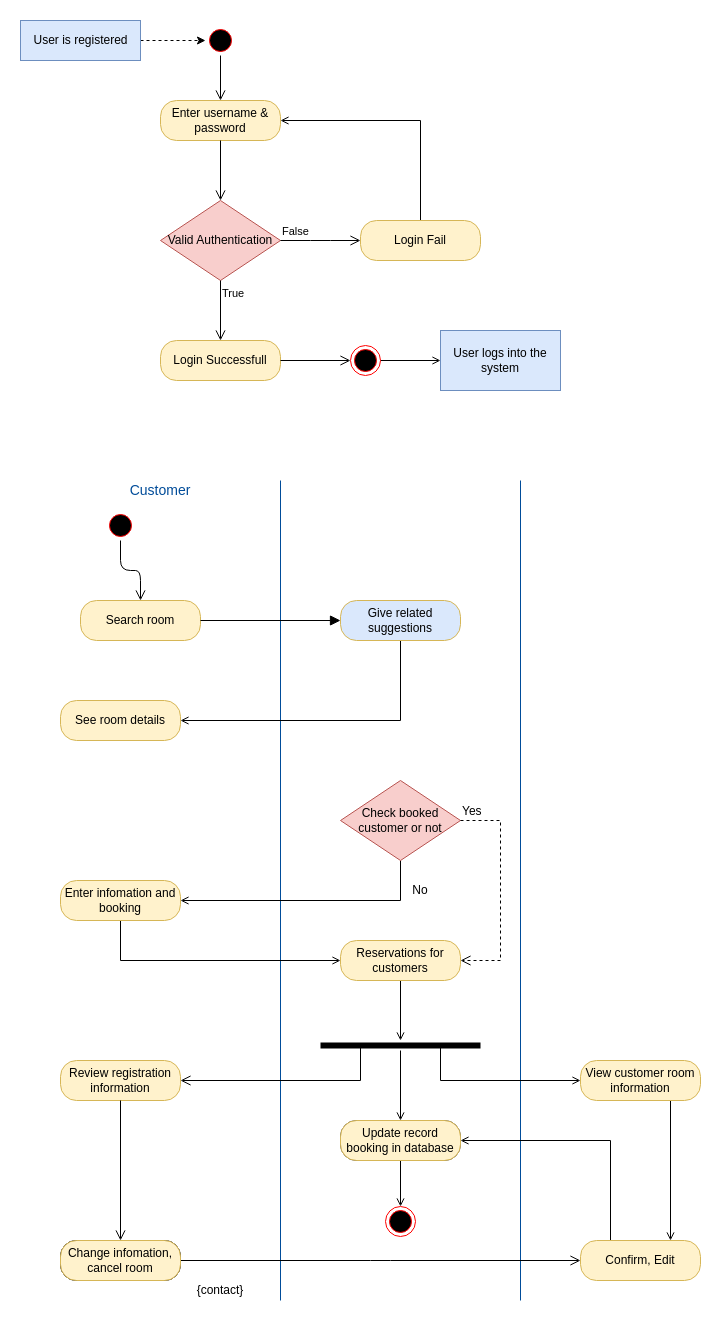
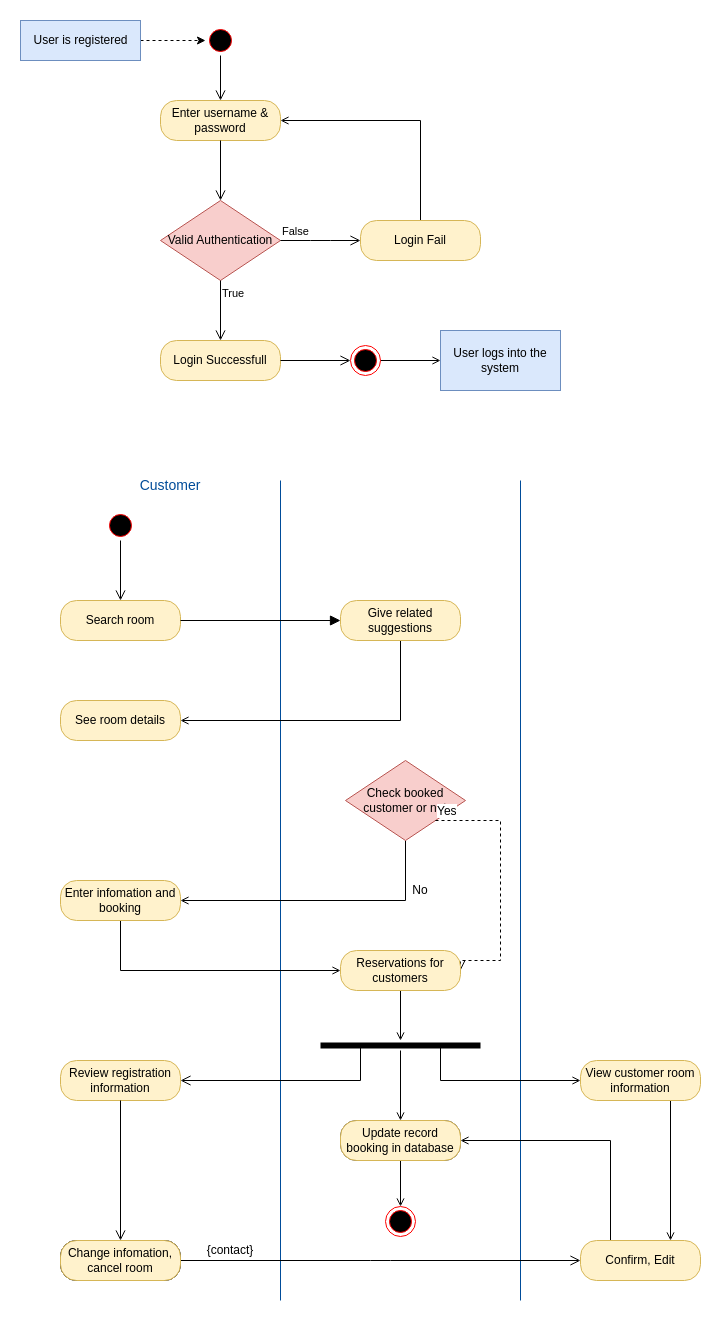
  <mxCell id="0" />
  <mxCell id="1" parent="0" />
  <mxCell id="2" value="" style="ellipse;html=1;shape=startState;fillColor=#000000;strokeColor=#ff0000;" vertex="1" parent="1"><mxGeometry x="205" y="25" width="30" height="30" as="geometry" /></mxCell>
  <mxCell id="3" value="" style="edgeStyle=orthogonalEdgeStyle;html=1;verticalAlign=bottom;endArrow=open;endSize=8;strokeColor=#000000;entryX=0.5;entryY=0;entryDx=0;entryDy=0;" edge="1" source="2" parent="1" target="4"><mxGeometry relative="1" as="geometry"><mxPoint x="220" y="110" as="targetPoint" /></mxGeometry></mxCell>
  <mxCell id="4" value="Enter username &amp;amp; password" style="rounded=1;whiteSpace=wrap;html=1;arcSize=40;fillColor=#fff2cc;strokeColor=#d6b656;" vertex="1" parent="1"><mxGeometry x="160" y="100" width="120" height="40" as="geometry" /></mxCell>
  <mxCell id="5" value="" style="edgeStyle=orthogonalEdgeStyle;html=1;verticalAlign=bottom;endArrow=open;endSize=8;strokeColor=#000000;entryX=0.5;entryY=0;entryDx=0;entryDy=0;" edge="1" source="4" parent="1" target="8"><mxGeometry relative="1" as="geometry"><mxPoint x="220" y="240" as="targetPoint" /></mxGeometry></mxCell>
  <mxCell id="6" style="edgeStyle=orthogonalEdgeStyle;rounded=0;orthogonalLoop=1;jettySize=auto;html=1;dashed=1;" edge="1" parent="1" source="7" target="2"><mxGeometry relative="1" as="geometry" /></mxCell>
  <mxCell id="7" value="User is registered" style="html=1;dashed=0;whitespace=wrap;fillColor=#dae8fc;strokeColor=#6c8ebf;" vertex="1" parent="1"><mxGeometry x="20" y="20" width="120" height="40" as="geometry" /></mxCell>
  <mxCell id="8" value="Valid Authentication" style="rhombus;whiteSpace=wrap;html=1;fillColor=#f8cecc;strokeColor=#b85450;" vertex="1" parent="1"><mxGeometry x="160" y="200" width="120" height="80" as="geometry" /></mxCell>
  <mxCell id="9" value="False" style="edgeStyle=orthogonalEdgeStyle;html=1;align=left;verticalAlign=bottom;endArrow=open;endSize=8;strokeColor=#000000;" edge="1" source="8" parent="1"><mxGeometry x="-1" relative="1" as="geometry"><mxPoint x="360" y="240" as="targetPoint" /></mxGeometry></mxCell>
  <mxCell id="10" value="True" style="edgeStyle=orthogonalEdgeStyle;html=1;align=left;verticalAlign=top;endArrow=open;endSize=8;strokeColor=#000000;entryX=0.5;entryY=0;entryDx=0;entryDy=0;" edge="1" source="8" parent="1" target="13"><mxGeometry x="-1" relative="1" as="geometry"><mxPoint x="220" y="340" as="targetPoint" /></mxGeometry></mxCell>
  <mxCell id="11" style="edgeStyle=orthogonalEdgeStyle;rounded=0;orthogonalLoop=1;jettySize=auto;html=1;entryX=1;entryY=0.5;entryDx=0;entryDy=0;endArrow=open;endFill=0;" edge="1" parent="1" source="12" target="4"><mxGeometry relative="1" as="geometry"><Array as="points"><mxPoint x="420" y="120" /></Array></mxGeometry></mxCell>
  <mxCell id="12" value="Login Fail" style="rounded=1;whiteSpace=wrap;html=1;arcSize=40;fillColor=#fff2cc;strokeColor=#d6b656;" vertex="1" parent="1"><mxGeometry x="360" y="220" width="120" height="40" as="geometry" /></mxCell>
  <mxCell id="13" value="Login Successfull" style="rounded=1;whiteSpace=wrap;html=1;arcSize=40;fillColor=#fff2cc;strokeColor=#d6b656;" vertex="1" parent="1"><mxGeometry x="160" y="340" width="120" height="40" as="geometry" /></mxCell>
  <mxCell id="14" value="" style="edgeStyle=orthogonalEdgeStyle;html=1;verticalAlign=bottom;endArrow=open;endSize=8;strokeColor=#000000;entryX=0;entryY=0.5;entryDx=0;entryDy=0;" edge="1" source="13" parent="1" target="17"><mxGeometry relative="1" as="geometry"><mxPoint x="360" y="360" as="targetPoint" /></mxGeometry></mxCell>
  <mxCell id="15" value="User logs into the system" style="shape=rect;html=1;rounded=0;whiteSpace=wrap;align=center;shadow=0;fillColor=#dae8fc;strokeColor=#6c8ebf;" vertex="1" parent="1"><mxGeometry x="440" y="330" width="120" height="60" as="geometry" /></mxCell>
  <mxCell id="16" style="edgeStyle=orthogonalEdgeStyle;rounded=0;orthogonalLoop=1;jettySize=auto;html=1;entryX=0;entryY=0.5;entryDx=0;entryDy=0;endArrow=open;endFill=0;" edge="1" parent="1" source="17" target="15"><mxGeometry relative="1" as="geometry" /></mxCell>
  <mxCell id="17" value="" style="ellipse;html=1;shape=endState;fillColor=#000000;strokeColor=#ff0000;rounded=0;shadow=0;" vertex="1" parent="1"><mxGeometry x="350" y="345" width="30" height="30" as="geometry" /></mxCell>
  <mxCell id="18" value="" style="endArrow=none;html=1;strokeColor=#004C99;" edge="1" parent="1"><mxGeometry width="50" height="50" relative="1" as="geometry"><mxPoint x="280" y="1300" as="sourcePoint" /><mxPoint x="280" y="480" as="targetPoint" /></mxGeometry></mxCell>
  <mxCell id="19" value="" style="endArrow=none;html=1;strokeColor=#004C99;" edge="1" parent="1"><mxGeometry width="50" height="50" relative="1" as="geometry"><mxPoint x="520" y="1300" as="sourcePoint" /><mxPoint x="520" y="480" as="targetPoint" /></mxGeometry></mxCell>
- <mxCell id="20" value="&lt;font style=&quot;font-size: 14px&quot;&gt;Customer&lt;/font&gt;" style="text;html=1;strokeColor=none;fillColor=none;align=center;verticalAlign=middle;whiteSpace=wrap;rounded=0;shadow=0;fontColor=#004C99;" vertex="1" parent="1"><mxGeometry x="120" y="480" width="80" height="20" as="geometry" /></mxCell>
+ <mxCell id="20" value="&lt;font style=&quot;font-size: 14px&quot;&gt;Customer&lt;/font&gt;" style="text;html=1;strokeColor=none;fillColor=none;align=center;verticalAlign=middle;whiteSpace=wrap;rounded=0;shadow=0;fontColor=#004C99;" vertex="1" parent="1"><mxGeometry x="130" y="475" width="80" height="20" as="geometry" /></mxCell>
  <mxCell id="21" value="" style="ellipse;html=1;shape=startState;fillColor=#000000;strokeColor=#FF0000;rounded=0;shadow=0;" vertex="1" parent="1"><mxGeometry x="105" y="510" width="30" height="30" as="geometry" /></mxCell>
  <mxCell id="22" value="" style="edgeStyle=orthogonalEdgeStyle;html=1;verticalAlign=bottom;endArrow=open;endSize=8;strokeColor=#000000;entryX=0.5;entryY=0;entryDx=0;entryDy=0;" edge="1" source="21" parent="1" target="23"><mxGeometry relative="1" as="geometry"><mxPoint x="120" y="600" as="targetPoint" /></mxGeometry></mxCell>
- <mxCell id="23" value="Search room" style="rounded=1;whiteSpace=wrap;html=1;arcSize=40;fillColor=#fff2cc;strokeColor=#d6b656;shadow=0;" vertex="1" parent="1"><mxGeometry x="80" y="600" width="120" height="40" as="geometry" /></mxCell>
+ <mxCell id="23" value="Search room" style="rounded=1;whiteSpace=wrap;html=1;arcSize=40;fillColor=#fff2cc;strokeColor=#d6b656;shadow=0;" vertex="1" parent="1"><mxGeometry x="60" y="600" width="120" height="40" as="geometry" /></mxCell>
  <mxCell id="24" value="" style="edgeStyle=orthogonalEdgeStyle;html=1;verticalAlign=bottom;endArrow=block;endSize=8;strokeColor=#000000;" edge="1" source="23" parent="1" target="26"><mxGeometry relative="1" as="geometry"><mxPoint x="340" y="620" as="targetPoint" /></mxGeometry></mxCell>
  <mxCell id="25" style="edgeStyle=orthogonalEdgeStyle;rounded=0;orthogonalLoop=1;jettySize=auto;html=1;entryX=1;entryY=0.5;entryDx=0;entryDy=0;endArrow=open;endFill=0;strokeColor=#000000;" edge="1" parent="1" source="26" target="27"><mxGeometry relative="1" as="geometry"><Array as="points"><mxPoint x="400" y="720" /></Array></mxGeometry></mxCell>
- <mxCell id="26" value="Give related suggestions" style="rounded=1;whiteSpace=wrap;html=1;arcSize=40;fillColor=#dae8fc;strokeColor=#d6b656;" vertex="1" parent="1"><mxGeometry x="340" y="600" width="120" height="40" as="geometry" /></mxCell>
+ <mxCell id="26" value="Give related suggestions" style="rounded=1;whiteSpace=wrap;html=1;arcSize=40;fillColor=#fff2cc;strokeColor=#d6b656;" vertex="1" parent="1"><mxGeometry x="340" y="600" width="120" height="40" as="geometry" /></mxCell>
  <mxCell id="27" value="See room details" style="rounded=1;whiteSpace=wrap;html=1;arcSize=40;fillColor=#fff2cc;strokeColor=#d6b656;shadow=0;" vertex="1" parent="1"><mxGeometry x="60" y="700" width="120" height="40" as="geometry" /></mxCell>
  <mxCell id="28" style="edgeStyle=orthogonalEdgeStyle;rounded=0;orthogonalLoop=1;jettySize=auto;html=1;entryX=1;entryY=0.5;entryDx=0;entryDy=0;endArrow=open;endFill=0;strokeColor=#000000;exitX=0.5;exitY=1;exitDx=0;exitDy=0;" edge="1" parent="1" source="29" target="32"><mxGeometry relative="1" as="geometry" /></mxCell>
- <mxCell id="29" value="Check booked customer or not" style="rhombus;whiteSpace=wrap;html=1;fillColor=#f8cecc;strokeColor=#b85450;rounded=0;shadow=0;" vertex="1" parent="1"><mxGeometry x="340" y="780" width="120" height="80" as="geometry" /></mxCell>
+ <mxCell id="29" value="Check booked customer or not" style="rhombus;whiteSpace=wrap;html=1;fillColor=#f8cecc;strokeColor=#b85450;rounded=0;shadow=0;" vertex="1" parent="1"><mxGeometry x="345" y="760" width="120" height="80" as="geometry" /></mxCell>
  <mxCell id="30" value="&lt;font style=&quot;font-size: 12px&quot;&gt;Yes&lt;/font&gt;" style="edgeStyle=orthogonalEdgeStyle;html=1;align=left;verticalAlign=bottom;endArrow=open;endSize=8;strokeColor=#000000;rounded=0;entryX=1;entryY=0.5;entryDx=0;entryDy=0;dashed=1;" edge="1" source="29" parent="1" target="34"><mxGeometry x="-1" relative="1" as="geometry"><mxPoint x="490" y="820" as="targetPoint" /><Array as="points"><mxPoint x="500" y="820" /><mxPoint x="500" y="960" /></Array></mxGeometry></mxCell>
  <mxCell id="31" style="edgeStyle=orthogonalEdgeStyle;rounded=0;orthogonalLoop=1;jettySize=auto;html=1;entryX=0;entryY=0.5;entryDx=0;entryDy=0;endArrow=open;endFill=0;strokeColor=#000000;exitX=0.5;exitY=1;exitDx=0;exitDy=0;" edge="1" parent="1" source="32" target="34"><mxGeometry relative="1" as="geometry" /></mxCell>
  <mxCell id="32" value="Enter infomation and booking" style="rounded=1;whiteSpace=wrap;html=1;arcSize=40;fillColor=#fff2cc;strokeColor=#d6b656;shadow=0;" vertex="1" parent="1"><mxGeometry x="60" y="880" width="120" height="40" as="geometry" /></mxCell>
  <mxCell id="33" style="edgeStyle=none;rounded=0;orthogonalLoop=1;jettySize=auto;html=1;endArrow=open;endFill=0;strokeColor=#000000;" edge="1" parent="1" source="34" target="37"><mxGeometry relative="1" as="geometry" /></mxCell>
- <mxCell id="34" value="Reservations for customers" style="rounded=1;whiteSpace=wrap;html=1;arcSize=40;fillColor=#fff2cc;strokeColor=#d6b656;" vertex="1" parent="1"><mxGeometry x="340" y="940" width="120" height="40" as="geometry" /></mxCell>
+ <mxCell id="34" value="Reservations for customers" style="rounded=1;whiteSpace=wrap;html=1;arcSize=40;fillColor=#fff2cc;strokeColor=#d6b656;" vertex="1" parent="1"><mxGeometry x="340" y="950" width="120" height="40" as="geometry" /></mxCell>
  <mxCell id="35" style="edgeStyle=none;rounded=0;orthogonalLoop=1;jettySize=auto;html=1;endArrow=open;endFill=0;strokeColor=#000000;entryX=0.5;entryY=0;entryDx=0;entryDy=0;" edge="1" parent="1" source="37" target="40"><mxGeometry relative="1" as="geometry"><mxPoint x="400" y="1100" as="targetPoint" /></mxGeometry></mxCell>
  <mxCell id="36" style="edgeStyle=none;rounded=0;orthogonalLoop=1;jettySize=auto;html=1;exitX=0.75;exitY=0.5;exitDx=0;exitDy=0;exitPerimeter=0;endArrow=open;endFill=0;strokeColor=#000000;" edge="1" parent="1" source="37"><mxGeometry relative="1" as="geometry"><mxPoint x="580" y="1080" as="targetPoint" /><Array as="points"><mxPoint x="440" y="1080" /></Array></mxGeometry></mxCell>
  <mxCell id="37" value="" style="shape=line;html=1;strokeWidth=6;strokeColor=#000000;rounded=0;shadow=0;" vertex="1" parent="1"><mxGeometry x="320" y="1040" width="160" height="10" as="geometry" /></mxCell>
  <mxCell id="38" value="" style="html=1;verticalAlign=bottom;endArrow=open;endSize=8;strokeColor=#000000;exitX=0.25;exitY=0.5;exitDx=0;exitDy=0;exitPerimeter=0;rounded=0;entryX=1;entryY=0.5;entryDx=0;entryDy=0;" edge="1" source="37" parent="1" target="42"><mxGeometry relative="1" as="geometry"><mxPoint x="200" y="1080" as="targetPoint" /><Array as="points"><mxPoint x="360" y="1080" /></Array></mxGeometry></mxCell>
  <mxCell id="39" style="edgeStyle=none;rounded=0;orthogonalLoop=1;jettySize=auto;html=1;entryX=0.5;entryY=0;entryDx=0;entryDy=0;endArrow=open;endFill=0;strokeColor=#000000;" edge="1" parent="1" source="40" target="53"><mxGeometry relative="1" as="geometry" /></mxCell>
  <mxCell id="40" value="Update record booking in database" style="rounded=1;whiteSpace=wrap;html=1;arcSize=40;fillColor=#fff2cc;strokeColor=#000000;shadow=0;" vertex="1" parent="1"><mxGeometry x="340" y="1120" width="120" height="40" as="geometry" /></mxCell>
  <mxCell id="41" value="No" style="text;html=1;strokeColor=none;fillColor=none;align=center;verticalAlign=middle;whiteSpace=wrap;rounded=0;shadow=0;" vertex="1" parent="1"><mxGeometry x="400" y="880" width="40" height="20" as="geometry" /></mxCell>
  <mxCell id="42" value="Review registration information" style="rounded=1;whiteSpace=wrap;html=1;arcSize=40;fillColor=#fff2cc;strokeColor=#d6b656;shadow=0;" vertex="1" parent="1"><mxGeometry x="60" y="1060" width="120" height="40" as="geometry" /></mxCell>
  <mxCell id="43" value="" style="edgeStyle=orthogonalEdgeStyle;html=1;verticalAlign=bottom;endArrow=open;endSize=8;strokeColor=#000000;entryX=0.5;entryY=0;entryDx=0;entryDy=0;" edge="1" source="42" parent="1" target="44"><mxGeometry relative="1" as="geometry"><mxPoint x="120" y="1160" as="targetPoint" /></mxGeometry></mxCell>
  <mxCell id="44" value="Change infomation, cancel room" style="rounded=1;whiteSpace=wrap;html=1;arcSize=40;fontColor=#000000;fillColor=#ffffc0;strokeColor=#000000;shadow=0;" vertex="1" parent="1"><mxGeometry x="60" y="1240" width="120" height="40" as="geometry" /></mxCell>
  <mxCell id="45" value="" style="edgeStyle=orthogonalEdgeStyle;html=1;verticalAlign=bottom;endArrow=open;endSize=8;strokeColor=#000000;" edge="1" source="44" parent="1"><mxGeometry relative="1" as="geometry"><mxPoint x="580" y="1260" as="targetPoint" /></mxGeometry></mxCell>
  <mxCell id="46" style="edgeStyle=none;rounded=0;orthogonalLoop=1;jettySize=auto;html=1;entryX=1;entryY=0.5;entryDx=0;entryDy=0;endArrow=open;endFill=0;strokeColor=#000000;exitX=0.25;exitY=0;exitDx=0;exitDy=0;" edge="1" parent="1" source="47" target="40"><mxGeometry relative="1" as="geometry"><Array as="points"><mxPoint x="610" y="1140" /></Array></mxGeometry></mxCell>
  <mxCell id="47" value="Confirm, Edit" style="rounded=1;whiteSpace=wrap;html=1;arcSize=40;fillColor=#fff2cc;strokeColor=#d6b656;shadow=0;" vertex="1" parent="1"><mxGeometry x="580" y="1240" width="120" height="40" as="geometry" /></mxCell>
- <mxCell id="48" value="{contact}" style="text;html=1;strokeColor=none;fillColor=none;align=center;verticalAlign=middle;whiteSpace=wrap;rounded=0;shadow=0;" vertex="1" parent="1"><mxGeometry x="190" y="1280" width="60" height="20" as="geometry" /></mxCell>
+ <mxCell id="48" value="{contact}" style="text;html=1;strokeColor=none;fillColor=none;align=center;verticalAlign=middle;whiteSpace=wrap;rounded=0;shadow=0;" vertex="1" parent="1"><mxGeometry x="200" y="1240" width="60" height="20" as="geometry" /></mxCell>
  <mxCell id="49" style="edgeStyle=none;rounded=0;orthogonalLoop=1;jettySize=auto;html=1;entryX=0.75;entryY=0;entryDx=0;entryDy=0;endArrow=open;endFill=0;strokeColor=#000000;exitX=0.75;exitY=1;exitDx=0;exitDy=0;" edge="1" parent="1" source="50" target="47"><mxGeometry relative="1" as="geometry" /></mxCell>
  <mxCell id="50" value="View customer room information" style="rounded=1;whiteSpace=wrap;html=1;arcSize=40;fillColor=#fff2cc;strokeColor=#d6b656;shadow=0;" vertex="1" parent="1"><mxGeometry x="580" y="1060" width="120" height="40" as="geometry" /></mxCell>
  <mxCell id="51" value="Change infomation, cancel room" style="rounded=1;whiteSpace=wrap;html=1;arcSize=40;fontColor=#000000;fillColor=#ffffc0;strokeColor=#000000;shadow=0;" vertex="1" parent="1"><mxGeometry x="60" y="1240" width="120" height="40" as="geometry" /></mxCell>
  <mxCell id="52" value="Change infomation, cancel room" style="rounded=1;whiteSpace=wrap;html=1;arcSize=40;fillColor=#fff2cc;strokeColor=#d6b656;shadow=0;" vertex="1" parent="1"><mxGeometry x="60" y="1240" width="120" height="40" as="geometry" /></mxCell>
  <mxCell id="53" value="" style="ellipse;html=1;shape=endState;fillColor=#000000;strokeColor=#ff0000;rounded=0;shadow=0;" vertex="1" parent="1"><mxGeometry x="385" y="1206" width="30" height="30" as="geometry" /></mxCell>
  <mxCell id="54" value="Update record booking in database" style="rounded=1;whiteSpace=wrap;html=1;arcSize=40;fillColor=#fff2cc;strokeColor=#d6b656;shadow=0;" vertex="1" parent="1"><mxGeometry x="340" y="1120" width="120" height="40" as="geometry" /></mxCell>
